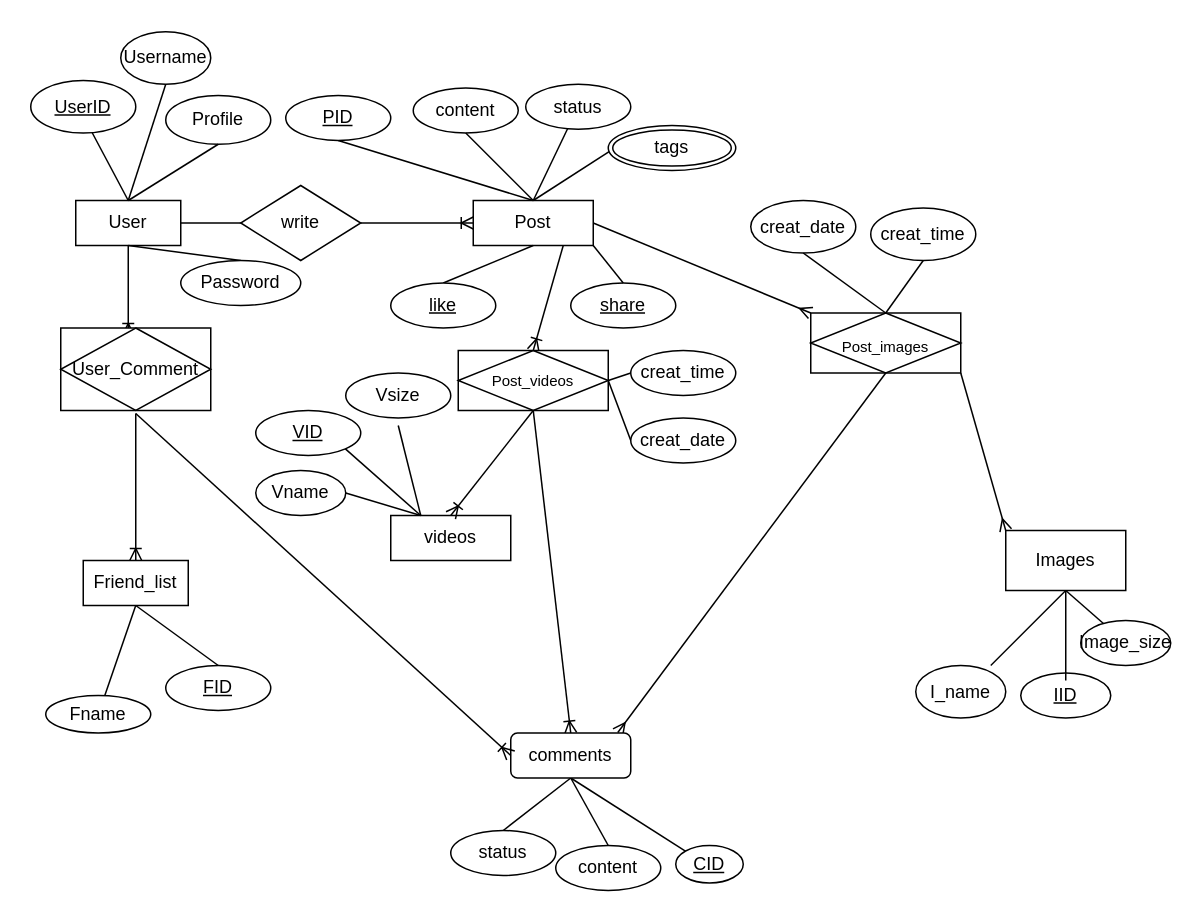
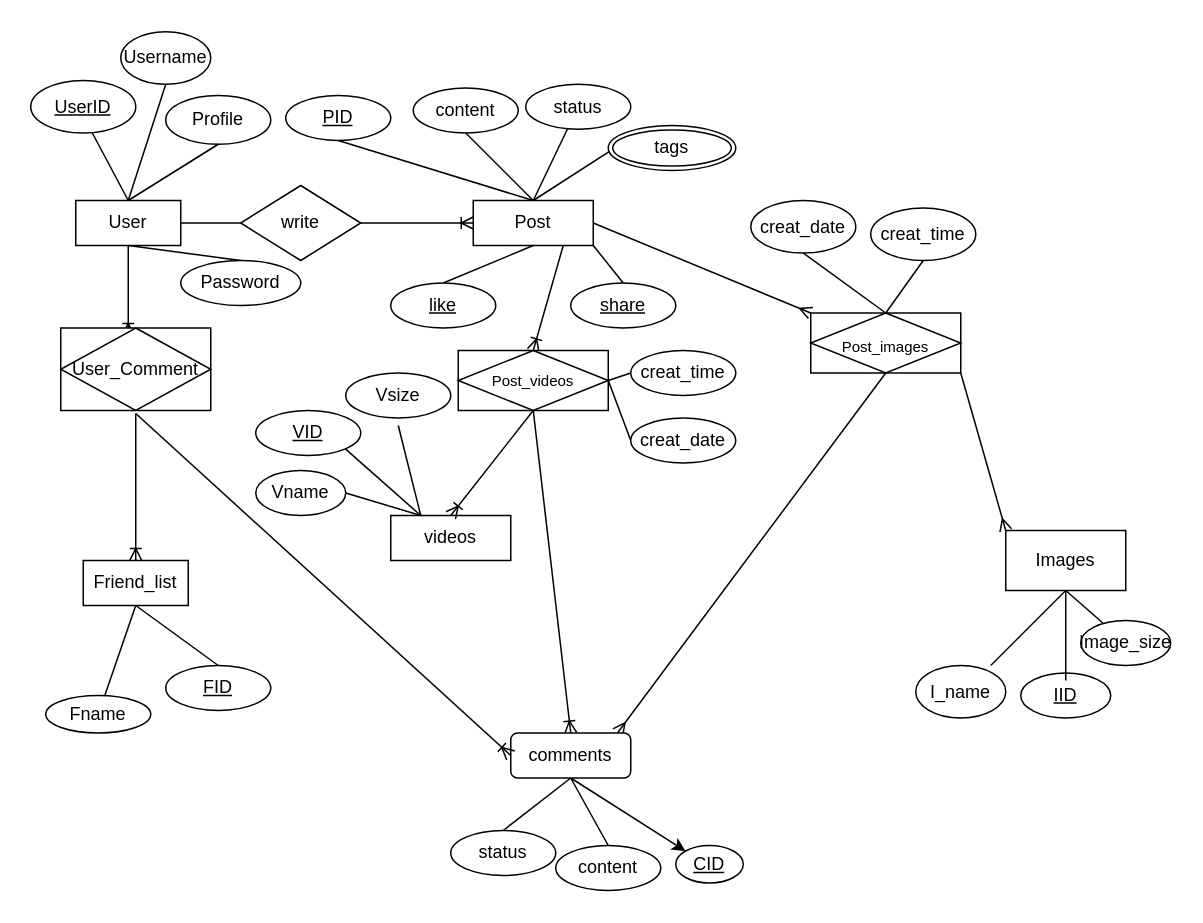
  <mxCell id="0" />
  <mxCell id="1" parent="0" />
  <mxCell id="2" value="User" style="rounded=0;whiteSpace=wrap;html=1;" parent="1" vertex="1"><mxGeometry x="50" y="133" width="70" height="30" as="geometry" /></mxCell>
  <mxCell id="3" value="" style="endArrow=none;html=1;exitX=0.5;exitY=1;exitDx=0;exitDy=0;entryX=0.5;entryY=0;entryDx=0;entryDy=0;" parent="1" source="2" edge="1" target="6"><mxGeometry width="50" height="50" relative="1" as="geometry"><mxPoint x="140" y="133" as="sourcePoint" /><mxPoint x="110" y="193" as="targetPoint" /></mxGeometry></mxCell>
  <mxCell id="4" value="" style="endArrow=none;html=1;exitX=0.5;exitY=0;exitDx=0;exitDy=0;entryX=0.5;entryY=1;entryDx=0;entryDy=0;" parent="1" source="2" target="8" edge="1"><mxGeometry width="50" height="50" relative="1" as="geometry"><mxPoint x="140" y="73" as="sourcePoint" /><mxPoint x="195" y="73" as="targetPoint" /></mxGeometry></mxCell>
  <mxCell id="5" value="" style="endArrow=none;html=1;exitX=0.5;exitY=0;exitDx=0;exitDy=0;" parent="1" source="2" edge="1"><mxGeometry width="50" height="50" relative="1" as="geometry"><mxPoint x="150" y="103" as="sourcePoint" /><mxPoint x="60" y="86" as="targetPoint" /><Array as="points" /></mxGeometry></mxCell>
  <mxCell id="6" value="Password" style="ellipse;whiteSpace=wrap;html=1;" parent="1" vertex="1"><mxGeometry x="120" y="173" width="80" height="30" as="geometry" /></mxCell>
  <mxCell id="7" value="&lt;u&gt;UserID&lt;/u&gt;" style="ellipse;whiteSpace=wrap;html=1;" parent="1" vertex="1"><mxGeometry y="53" width="70" height="35" as="geometry" x="20" /></mxCell>
  <mxCell id="8" value="Username" style="ellipse;whiteSpace=wrap;html=1;" parent="1" vertex="1"><mxGeometry x="80" y="20.5" width="60" height="35" as="geometry" /></mxCell>
  <mxCell id="9" value="Post" style="rounded=0;whiteSpace=wrap;html=1;" parent="1" vertex="1"><mxGeometry x="315" y="133" width="80" height="30" as="geometry" /></mxCell>
  <mxCell id="10" value="" style="endArrow=none;html=1;exitX=0.5;exitY=0;exitDx=0;exitDy=0;entryX=0.5;entryY=1;entryDx=0;entryDy=0;" parent="1" source="9" target="13" edge="1"><mxGeometry width="50" height="50" relative="1" as="geometry"><mxPoint x="390" y="293" as="sourcePoint" /><mxPoint x="280" y="83" as="targetPoint" /></mxGeometry></mxCell>
  <mxCell id="11" value="" style="endArrow=none;html=1;exitX=0.5;exitY=0;exitDx=0;exitDy=0;" parent="1" source="9" target="12" edge="1"><mxGeometry width="50" height="50" relative="1" as="geometry"><mxPoint x="370" y="103" as="sourcePoint" /><mxPoint x="410" y="63" as="targetPoint" /></mxGeometry></mxCell>
  <mxCell id="12" value="status" style="ellipse;whiteSpace=wrap;html=1;" parent="1" vertex="1"><mxGeometry x="350" y="55.5" width="70" height="30" as="geometry" /></mxCell>
  <mxCell id="13" value="&lt;u&gt;PID&lt;/u&gt;" style="ellipse;whiteSpace=wrap;html=1;" parent="1" vertex="1"><mxGeometry x="190" y="63" width="70" height="30" as="geometry" /></mxCell>
  <mxCell id="14" value="content" style="ellipse;whiteSpace=wrap;html=1;" parent="1" vertex="1"><mxGeometry x="275" y="58" width="70" height="30" as="geometry" /></mxCell>
  <mxCell id="15" value="" style="endArrow=none;html=1;exitX=0.5;exitY=0;exitDx=0;exitDy=0;entryX=0.5;entryY=1;entryDx=0;entryDy=0;" parent="1" source="9" target="14" edge="1"><mxGeometry width="50" height="50" relative="1" as="geometry"><mxPoint x="380" y="103" as="sourcePoint" /><mxPoint x="340" y="93" as="targetPoint" /></mxGeometry></mxCell>
  <mxCell id="16" value="" style="endArrow=none;html=1;exitX=0;exitY=0;exitDx=0;exitDy=0;entryX=0.5;entryY=0;entryDx=0;entryDy=0;" parent="1" target="9" edge="1"><mxGeometry width="50" height="50" relative="1" as="geometry"><mxPoint x="410.251" y="97.393" as="sourcePoint" /><mxPoint x="330" y="133" as="targetPoint" /></mxGeometry></mxCell>
  <mxCell id="17" value="Images" style="rounded=0;whiteSpace=wrap;html=1;" parent="1" vertex="1"><mxGeometry x="670" y="353" width="80" height="40" as="geometry" /></mxCell>
  <mxCell id="18" value="&lt;u&gt;IID&lt;/u&gt;" style="ellipse;whiteSpace=wrap;html=1;" parent="1" vertex="1"><mxGeometry x="680" y="448" width="60" height="30" as="geometry" /></mxCell>
  <mxCell id="19" value="I_name" style="ellipse;whiteSpace=wrap;html=1;" parent="1" vertex="1"><mxGeometry x="610" y="443" width="60" height="35" as="geometry" /></mxCell>
  <mxCell id="20" value="Image_size" style="ellipse;whiteSpace=wrap;html=1;" parent="1" vertex="1"><mxGeometry x="720" y="413" width="60" height="30" as="geometry" /></mxCell>
  <mxCell id="21" value="content" style="ellipse;whiteSpace=wrap;html=1;" parent="1" vertex="1"><mxGeometry x="370" y="563" width="70" height="30" as="geometry" /></mxCell>
  <mxCell id="22" value="&lt;u&gt;CID&lt;/u&gt;" style="ellipse;whiteSpace=wrap;html=1;" parent="1" vertex="1"><mxGeometry x="450" y="563" width="45" height="25" as="geometry" /></mxCell>
  <mxCell id="23" value="status" style="ellipse;whiteSpace=wrap;html=1;" parent="1" vertex="1"><mxGeometry x="300" y="553" width="70" height="30" as="geometry" /></mxCell>
  <mxCell id="24" value="Friend_list" style="rounded=0;whiteSpace=wrap;html=1;" parent="1" vertex="1"><mxGeometry x="55" y="373" width="70" height="30" as="geometry" /></mxCell>
  <mxCell id="25" value="&lt;u&gt;FID&lt;/u&gt;" style="ellipse;whiteSpace=wrap;html=1;" parent="1" vertex="1"><mxGeometry x="110" y="443" width="70" height="30" as="geometry" /></mxCell>
  <mxCell id="26" value="Fname" style="ellipse;whiteSpace=wrap;html=1;" parent="1" vertex="1"><mxGeometry x="30" y="463" width="70" height="25" as="geometry" /></mxCell>
  <mxCell id="27" value="videos" style="rounded=0;whiteSpace=wrap;html=1;" parent="1" vertex="1"><mxGeometry x="260" y="343" width="80" height="30" as="geometry" /></mxCell>
  <mxCell id="28" value="&lt;u&gt;VID&lt;/u&gt;" style="ellipse;whiteSpace=wrap;html=1;" parent="1" vertex="1"><mxGeometry x="170" y="273" width="70" height="30" as="geometry" /></mxCell>
  <mxCell id="29" value="Vsize" style="ellipse;whiteSpace=wrap;html=1;" parent="1" vertex="1"><mxGeometry x="230" y="248" width="70" height="30" as="geometry" /></mxCell>
  <mxCell id="30" value="Vname" style="ellipse;whiteSpace=wrap;html=1;" parent="1" vertex="1"><mxGeometry x="170" y="313" width="60" height="30" as="geometry" /></mxCell>
  <mxCell id="31" value="" style="endArrow=none;html=1;exitX=0.5;exitY=1;exitDx=0;exitDy=0;" edge="1" parent="1" source="24" target="26"><mxGeometry width="50" height="50" relative="1" as="geometry"><mxPoint x="50" y="413" as="sourcePoint" /><mxPoint x="420" y="263" as="targetPoint" /></mxGeometry></mxCell>
  <mxCell id="32" value="" style="endArrow=none;html=1;entryX=0.5;entryY=1;entryDx=0;entryDy=0;" edge="1" parent="1" source="20" target="17"><mxGeometry width="50" height="50" relative="1" as="geometry"><mxPoint x="610" y="233" as="sourcePoint" /><mxPoint x="680" y="238" as="targetPoint" /></mxGeometry></mxCell>
  <mxCell id="33" value="" style="endArrow=none;html=1;entryX=0.5;entryY=1;entryDx=0;entryDy=0;" edge="1" parent="1" target="17"><mxGeometry width="50" height="50" relative="1" as="geometry"><mxPoint x="710" y="453" as="sourcePoint" /><mxPoint x="710" y="343" as="targetPoint" /></mxGeometry></mxCell>
  <mxCell id="34" value="" style="endArrow=none;html=1;entryX=0.5;entryY=1;entryDx=0;entryDy=0;" edge="1" parent="1" target="17"><mxGeometry width="50" height="50" relative="1" as="geometry"><mxPoint x="660" y="443" as="sourcePoint" /><mxPoint x="690" y="273" as="targetPoint" /></mxGeometry></mxCell>
  <mxCell id="35" value="" style="endArrow=none;html=1;exitX=0.5;exitY=0;exitDx=0;exitDy=0;startArrow=none;entryX=0.5;entryY=1;entryDx=0;entryDy=0;" edge="1" parent="1" source="23" target="66"><mxGeometry width="50" height="50" relative="1" as="geometry"><mxPoint x="450" y="293" as="sourcePoint" /><mxPoint x="520" y="293" as="targetPoint" /></mxGeometry></mxCell>
  <mxCell id="36" value="" style="endArrow=none;html=1;exitX=0.5;exitY=0;exitDx=0;exitDy=0;startArrow=none;entryX=0.5;entryY=1;entryDx=0;entryDy=0;" edge="1" parent="1" source="21" target="66"><mxGeometry width="50" height="50" relative="1" as="geometry"><mxPoint x="480" y="333" as="sourcePoint" /><mxPoint x="520" y="435" as="targetPoint" /></mxGeometry></mxCell>
- <mxCell id="37" value="" style="endArrow=none;html=1;startArrow=none;exitX=0.5;exitY=1;exitDx=0;exitDy=0;entryX=0;entryY=0;entryDx=0;entryDy=0;" edge="1" parent="1" source="66" target="22"><mxGeometry width="50" height="50" relative="1" as="geometry"><mxPoint x="520" y="418" as="sourcePoint" /><mxPoint x="540" y="418" as="targetPoint" /></mxGeometry></mxCell>
+ <mxCell id="37" value="" style="endArrow=classic;html=1;startArrow=none;exitX=0.5;exitY=1;exitDx=0;exitDy=0;entryX=0;entryY=0;entryDx=0;entryDy=0;" edge="1" parent="1" source="66" target="22"><mxGeometry width="50" height="50" relative="1" as="geometry"><mxPoint x="520" y="418" as="sourcePoint" /><mxPoint x="540" y="418" as="targetPoint" /></mxGeometry></mxCell>
  <mxCell id="38" value="" style="endArrow=none;html=1;startArrow=none;exitX=0.25;exitY=0;exitDx=0;exitDy=0;entryX=1;entryY=0.5;entryDx=0;entryDy=0;" edge="1" parent="1" source="27" target="30"><mxGeometry width="50" height="50" relative="1" as="geometry"><mxPoint x="320" y="373" as="sourcePoint" /><mxPoint x="320" y="383" as="targetPoint" /></mxGeometry></mxCell>
  <mxCell id="39" value="&lt;br&gt;&lt;br&gt;&lt;br&gt;" style="endArrow=none;html=1;exitX=1;exitY=1;exitDx=0;exitDy=0;startArrow=none;entryX=0.25;entryY=0;entryDx=0;entryDy=0;" edge="1" parent="1" source="28" target="27"><mxGeometry width="50" height="50" relative="1" as="geometry"><mxPoint x="300" y="513" as="sourcePoint" /><mxPoint x="270" y="383" as="targetPoint" /></mxGeometry></mxCell>
  <mxCell id="40" value="tags" style="ellipse;shape=doubleEllipse;margin=3;whiteSpace=wrap;html=1;align=center;" vertex="1" parent="1"><mxGeometry x="405" y="83" width="85" height="30" as="geometry" /></mxCell>
  <mxCell id="41" value="" style="edgeStyle=entityRelationEdgeStyle;fontSize=12;html=1;endArrow=ERoneToMany;exitX=1;exitY=0.5;exitDx=0;exitDy=0;startArrow=none;entryX=0;entryY=0.5;entryDx=0;entryDy=0;" edge="1" parent="1" target="9"><mxGeometry width="100" height="100" relative="1" as="geometry"><mxPoint x="240" y="148" as="sourcePoint" /><mxPoint x="270" y="148" as="targetPoint" /></mxGeometry></mxCell>
  <mxCell id="42" value="" style="edgeStyle=entityRelationEdgeStyle;fontSize=12;html=1;endArrow=none;exitX=1;exitY=0.5;exitDx=0;exitDy=0;" edge="1" parent="1" source="2"><mxGeometry width="100" height="100" relative="1" as="geometry"><mxPoint x="140" y="148" as="sourcePoint" /><mxPoint x="165" y="148" as="targetPoint" /></mxGeometry></mxCell>
  <mxCell id="43" value="write" style="rhombus;whiteSpace=wrap;html=1;" vertex="1" parent="1"><mxGeometry x="160" y="123" width="80" height="50" as="geometry" /></mxCell>
  <mxCell id="44" value="" style="fontSize=12;html=1;endArrow=ERoneToMany;entryX=0.5;entryY=0;entryDx=0;entryDy=0;exitX=0.75;exitY=1;exitDx=0;exitDy=0;" edge="1" parent="1" source="9" target="51"><mxGeometry width="100" height="100" relative="1" as="geometry"><mxPoint x="350" y="163" as="sourcePoint" /><mxPoint x="440" y="143" as="targetPoint" /></mxGeometry></mxCell>
  <mxCell id="45" value="" style="fontSize=12;html=1;endArrow=ERoneToMany;entryX=0.5;entryY=0;entryDx=0;entryDy=0;exitX=0.5;exitY=1;exitDx=0;exitDy=0;" edge="1" parent="1" source="51" target="27"><mxGeometry width="100" height="100" relative="1" as="geometry"><mxPoint x="380" y="323" as="sourcePoint" /><mxPoint x="340" y="363" as="targetPoint" /></mxGeometry></mxCell>
  <mxCell id="46" value="" style="fontSize=12;html=1;endArrow=ERoneToMany;entryX=0.5;entryY=0;entryDx=0;entryDy=0;startArrow=none;exitX=0.5;exitY=1;exitDx=0;exitDy=0;" edge="1" parent="1" source="51" target="66"><mxGeometry width="100" height="100" relative="1" as="geometry"><mxPoint x="370" y="273" as="sourcePoint" /><mxPoint x="430" y="343" as="targetPoint" /></mxGeometry></mxCell>
  <mxCell id="47" value="" style="endArrow=none;html=1;exitX=1;exitY=0.5;exitDx=0;exitDy=0;entryX=0;entryY=0.5;entryDx=0;entryDy=0;" edge="1" parent="1" source="51" target="48"><mxGeometry width="50" height="50" relative="1" as="geometry"><mxPoint x="450" y="223" as="sourcePoint" /><mxPoint x="500" y="243" as="targetPoint" /></mxGeometry></mxCell>
  <mxCell id="48" value="creat_date" style="ellipse;whiteSpace=wrap;html=1;" vertex="1" parent="1"><mxGeometry x="420" y="278" width="70" height="30" as="geometry" /></mxCell>
  <mxCell id="49" value="" style="endArrow=none;html=1;exitX=1;exitY=0.5;exitDx=0;exitDy=0;entryX=0;entryY=0.5;entryDx=0;entryDy=0;" edge="1" parent="1" source="51" target="50"><mxGeometry width="50" height="50" relative="1" as="geometry"><mxPoint x="440" y="193" as="sourcePoint" /><mxPoint x="500" y="193" as="targetPoint" /></mxGeometry></mxCell>
  <mxCell id="50" value="creat_time" style="ellipse;whiteSpace=wrap;html=1;" vertex="1" parent="1"><mxGeometry x="420" y="233" width="70" height="30" as="geometry" /></mxCell>
  <mxCell id="51" value="&lt;span style=&quot;font-size: 10px&quot;&gt;Post_videos&lt;/span&gt;" style="shape=associativeEntity;whiteSpace=wrap;html=1;align=center;" vertex="1" parent="1"><mxGeometry x="305" y="233" width="100" height="40" as="geometry" /></mxCell>
  <mxCell id="52" value="&lt;sub&gt;Post_images&lt;/sub&gt;" style="shape=associativeEntity;whiteSpace=wrap;html=1;align=center;" vertex="1" parent="1"><mxGeometry x="540" y="208" width="100" height="40" as="geometry" /></mxCell>
  <mxCell id="53" value="" style="fontSize=12;html=1;endArrow=ERmany;exitX=1;exitY=0.5;exitDx=0;exitDy=0;entryX=0;entryY=0;entryDx=0;entryDy=0;" edge="1" parent="1" source="9" target="52"><mxGeometry width="100" height="100" relative="1" as="geometry"><mxPoint x="340" y="343" as="sourcePoint" /><mxPoint x="440" y="243" as="targetPoint" /></mxGeometry></mxCell>
  <mxCell id="54" value="" style="fontSize=12;html=1;endArrow=ERmany;exitX=1;exitY=1;exitDx=0;exitDy=0;entryX=0;entryY=0;entryDx=0;entryDy=0;" edge="1" parent="1" source="52" target="17"><mxGeometry width="100" height="100" relative="1" as="geometry"><mxPoint x="560" y="283" as="sourcePoint" /><mxPoint x="700" y="338" as="targetPoint" /></mxGeometry></mxCell>
  <mxCell id="55" value="" style="fontSize=12;html=1;endArrow=ERmany;exitX=0.5;exitY=1;exitDx=0;exitDy=0;entryX=0.892;entryY=-0.011;entryDx=0;entryDy=0;entryPerimeter=0;" edge="1" parent="1" source="52" target="66"><mxGeometry width="100" height="100" relative="1" as="geometry"><mxPoint x="540" y="273" as="sourcePoint" /><mxPoint x="680" y="328" as="targetPoint" /></mxGeometry></mxCell>
  <mxCell id="56" value="" style="endArrow=none;html=1;exitX=0.5;exitY=0;exitDx=0;exitDy=0;entryX=0.5;entryY=1;entryDx=0;entryDy=0;" edge="1" parent="1" source="52" target="57"><mxGeometry width="50" height="50" relative="1" as="geometry"><mxPoint x="520" y="153" as="sourcePoint" /><mxPoint x="560" y="153" as="targetPoint" /></mxGeometry></mxCell>
  <mxCell id="57" value="creat_time" style="ellipse;whiteSpace=wrap;html=1;" vertex="1" parent="1"><mxGeometry x="580" y="138" width="70" height="35" as="geometry" /></mxCell>
  <mxCell id="58" value="creat_date" style="ellipse;whiteSpace=wrap;html=1;" vertex="1" parent="1"><mxGeometry x="500" y="133" width="70" height="35" as="geometry" /></mxCell>
  <mxCell id="59" value="" style="endArrow=none;html=1;exitX=0.5;exitY=0;exitDx=0;exitDy=0;entryX=0.5;entryY=1;entryDx=0;entryDy=0;" edge="1" parent="1" source="52" target="58"><mxGeometry width="50" height="50" relative="1" as="geometry"><mxPoint x="520" y="183" as="sourcePoint" /><mxPoint x="530" y="173" as="targetPoint" /></mxGeometry></mxCell>
  <mxCell id="60" value="" style="endArrow=none;html=1;entryX=0.5;entryY=1;entryDx=0;entryDy=0;exitX=0.5;exitY=0;exitDx=0;exitDy=0;" edge="1" parent="1" source="61" target="9"><mxGeometry width="50" height="50" relative="1" as="geometry"><mxPoint x="250" y="193" as="sourcePoint" /><mxPoint x="239.95" y="152.799" as="targetPoint" /></mxGeometry></mxCell>
  <mxCell id="61" value="&lt;u&gt;like&lt;/u&gt;" style="ellipse;whiteSpace=wrap;html=1;" vertex="1" parent="1"><mxGeometry x="260" y="188" width="70" height="30" as="geometry" /></mxCell>
  <mxCell id="62" value="&lt;u&gt;share&lt;/u&gt;" style="ellipse;whiteSpace=wrap;html=1;" vertex="1" parent="1"><mxGeometry x="380" y="188" width="70" height="30" as="geometry" /></mxCell>
  <mxCell id="63" value="" style="endArrow=none;html=1;entryX=1;entryY=1;entryDx=0;entryDy=0;exitX=0.5;exitY=0;exitDx=0;exitDy=0;" edge="1" parent="1" source="62" target="9"><mxGeometry width="50" height="50" relative="1" as="geometry"><mxPoint x="360" y="183" as="sourcePoint" /><mxPoint x="420" y="153" as="targetPoint" /></mxGeometry></mxCell>
  <mxCell id="64" value="Profile" style="ellipse;whiteSpace=wrap;html=1;" vertex="1" parent="1"><mxGeometry x="110" y="63" width="70" height="32.5" as="geometry" /></mxCell>
  <mxCell id="65" value="" style="endArrow=none;html=1;exitX=0.5;exitY=0;exitDx=0;exitDy=0;entryX=0.5;entryY=1;entryDx=0;entryDy=0;" edge="1" parent="1" source="2" target="64"><mxGeometry width="50" height="50" relative="1" as="geometry"><mxPoint x="130" y="93" as="sourcePoint" /><mxPoint x="145" y="8" as="targetPoint" /></mxGeometry></mxCell>
  <mxCell id="66" value="comments" style="whiteSpace=wrap;html=1;rounded=1;" parent="1" vertex="1"><mxGeometry x="340" y="488" width="80" height="30" as="geometry" /></mxCell>
  <mxCell id="67" value="" style="fontSize=12;html=1;endArrow=ERoneToMany;entryX=0;entryY=0.5;entryDx=0;entryDy=0;" edge="1" parent="1" target="66"><mxGeometry width="100" height="100" relative="1" as="geometry"><mxPoint x="90" y="275" as="sourcePoint" /><mxPoint x="60" y="363" as="targetPoint" /></mxGeometry></mxCell>
  <mxCell id="68" value="" style="endArrow=none;html=1;startArrow=none;entryX=0.25;entryY=0;entryDx=0;entryDy=0;" edge="1" parent="1" target="27"><mxGeometry width="50" height="50" relative="1" as="geometry"><mxPoint x="265" y="283" as="sourcePoint" /><mxPoint x="265" y="323" as="targetPoint" /></mxGeometry></mxCell>
  <mxCell id="69" value="" style="endArrow=none;html=1;startArrow=none;exitX=0.5;exitY=1;exitDx=0;exitDy=0;entryX=0.5;entryY=0;entryDx=0;entryDy=0;" edge="1" parent="1" source="24" target="25"><mxGeometry width="50" height="50" relative="1" as="geometry"><mxPoint x="160" y="403" as="sourcePoint" /><mxPoint x="140" y="463" as="targetPoint" /></mxGeometry></mxCell>
  <mxCell id="70" value="" style="fontSize=12;html=1;endArrow=ERoneToMany;entryX=0.5;entryY=0;entryDx=0;entryDy=0;exitX=0.5;exitY=1;exitDx=0;exitDy=0;" edge="1" parent="1" source="2"><mxGeometry width="100" height="100" relative="1" as="geometry"><mxPoint x="70" y="193" as="sourcePoint" /><mxPoint x="85" y="223" as="targetPoint" /></mxGeometry></mxCell>
  <mxCell id="71" value="" style="fontSize=12;html=1;endArrow=ERoneToMany;entryX=0.5;entryY=0;entryDx=0;entryDy=0;" edge="1" parent="1" target="24"><mxGeometry width="100" height="100" relative="1" as="geometry"><mxPoint x="90" y="275" as="sourcePoint" /><mxPoint x="85" y="373" as="targetPoint" /></mxGeometry></mxCell>
  <mxCell id="72" value="User_Comment" style="shape=associativeEntity;whiteSpace=wrap;html=1;align=center;" vertex="1" parent="1"><mxGeometry x="40" y="218" width="100" height="55" as="geometry" /></mxCell>
